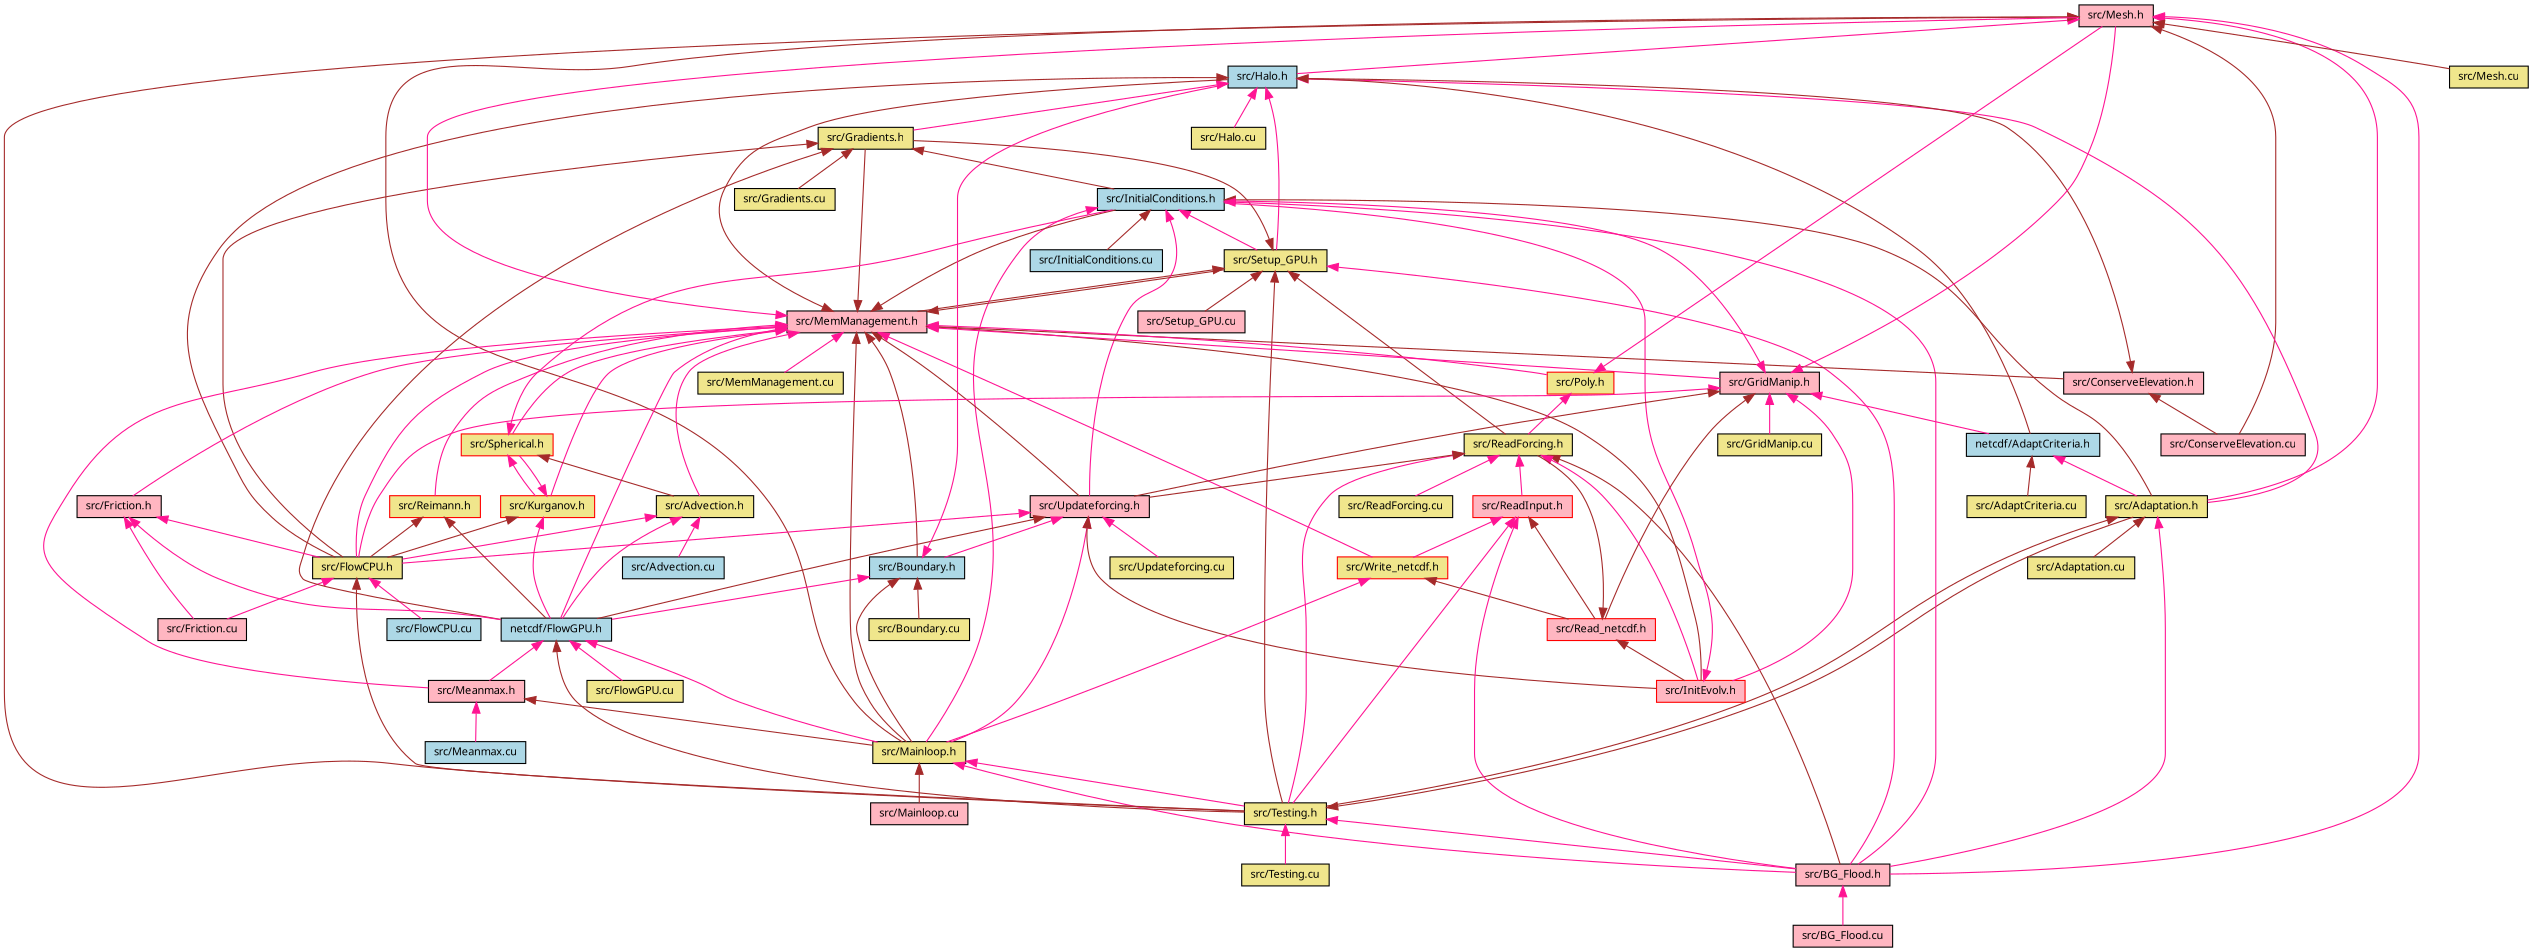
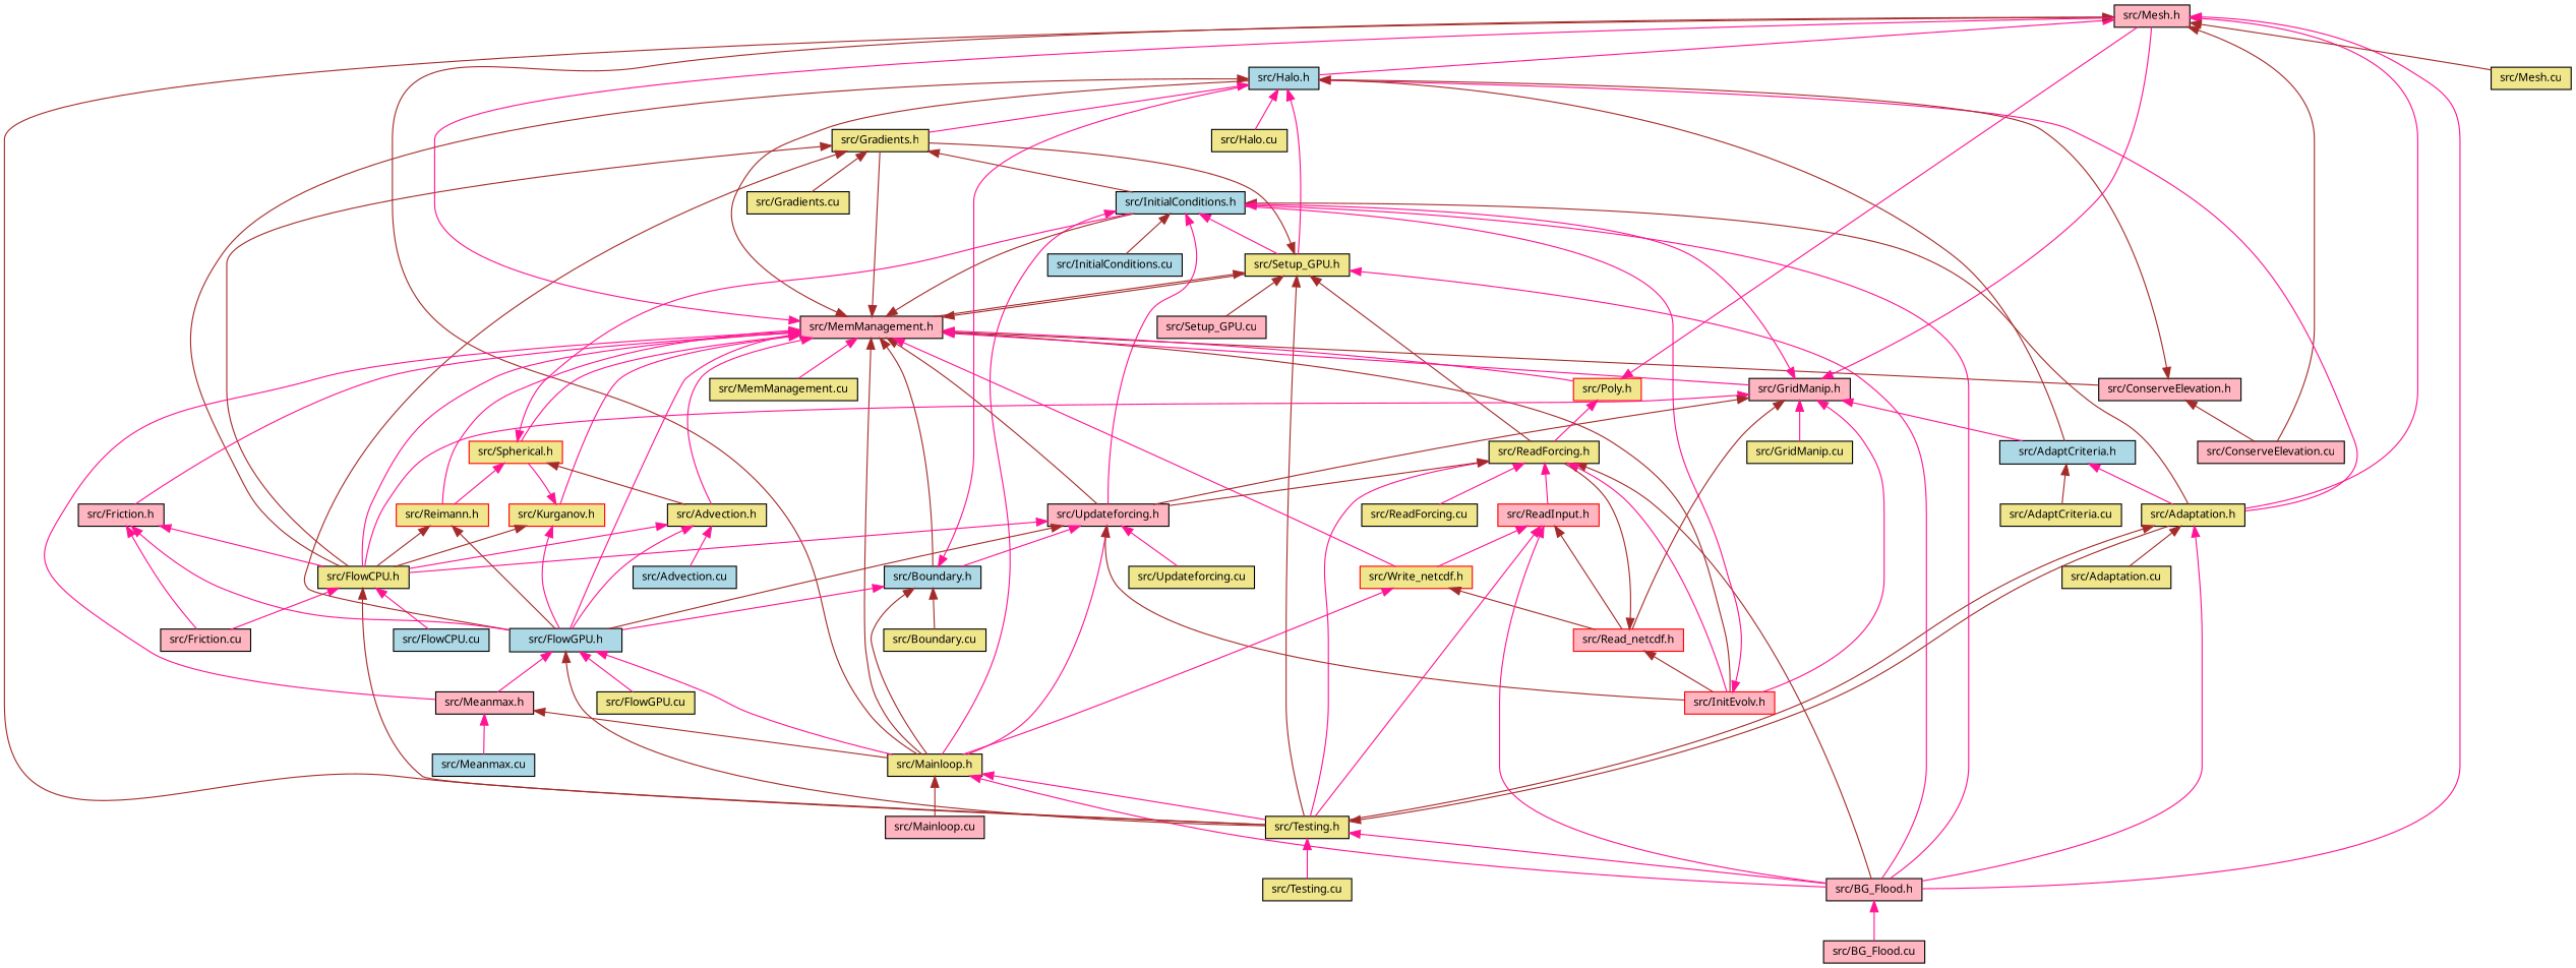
  digraph {
    fontname="Noto Sans"
    node [color=black fillcolor=khaki fontname="Noto Sans" fontsize=10 shape=record style=filled]
    edge [color=deeppink dir=back fontname="Noto Sans" fontsize=10 labelfontname=Helvetica labelfontsize=10 style=solid]
    n1 [fillcolor=lightpink fontcolor=black height=0.2 label="src/Mesh.h" width=0.4]
    n2 [height=0.2 label="src/Adaptation.h" width=0.4]
    n3 [fillcolor=lightpink height=0.2 label="src/BG_Flood.h" width=0.4]
    n4 [height=0.2 label="src/Testing.h" width=0.4]
    n5 [fillcolor=lightblue height=0.2 label="src/Halo.h" width=0.4]
    n6 [height=0.2 label="src/Mainloop.h" width=0.4]
    n7 [height=0.2 label="src/Mesh.cu" width=0.4]
    n8 [fillcolor=lightpink height=0.2 label="src/ConserveElevation.cu" width=0.4]
    n9 [height=0.2 label="src/Adaptation.cu" width=0.4]
    n10 [fillcolor=lightpink height=0.2 label="src/BG_Flood.cu" width=0.4]
    n11 [height=0.2 label="src/Testing.cu" width=0.4]
-   n12 [fillcolor=lightblue height=0.2 label="netcdf/AdaptCriteria.h" width=0.4]
+   n12 [fillcolor=lightblue height=0.2 label="src/AdaptCriteria.h" width=0.4]
    n13 [height=0.2 label="src/AdaptCriteria.cu" width=0.4]
    n14 [height=0.2 label="src/FlowCPU.h" width=0.4]
    n15 [height=0.2 label="src/Gradients.h" width=0.4]
    n16 [height=0.2 label="src/Setup_GPU.h" width=0.4]
    n17 [height=0.2 label="src/Halo.cu" width=0.4]
    n18 [fillcolor=lightpink height=0.2 label="src/Mainloop.cu" width=0.4]
    n19 [fillcolor=lightblue height=0.2 label="src/FlowCPU.cu" width=0.4]
    n20 [fillcolor=lightpink height=0.2 label="src/Friction.cu" width=0.4]
-   n21 [fillcolor=lightblue height=0.2 label="netcdf/FlowGPU.h" width=0.4]
+   n21 [fillcolor=lightblue height=0.2 label="src/FlowGPU.h" width=0.4]
    n22 [height=0.2 label="src/Gradients.cu" width=0.4]
    n23 [fillcolor=lightblue height=0.2 label="src/InitialConditions.h" width=0.4]
    n24 [fillcolor=lightpink height=0.2 label="src/MemManagement.h" width=0.4]
    n25 [height=0.2 label="src/ReadForcing.h" width=0.4]
    n26 [fillcolor=lightpink height=0.2 label="src/Setup_GPU.cu" width=0.4]
    n27 [height=0.2 label="src/FlowGPU.cu" width=0.4]
    n28 [fillcolor=lightpink height=0.2 label="src/Meanmax.h" width=0.4]
    n29 [fillcolor=lightblue height=0.2 label="src/InitialConditions.cu" width=0.4]
    n30 [fillcolor=lightpink height=0.2 label="src/Updateforcing.h" width=0.4]
    n31 [fillcolor=lightblue height=0.2 label="src/Meanmax.cu" width=0.4]
    n32 [fillcolor=lightblue height=0.2 label="src/Boundary.h" width=0.4]
    n33 [color=red fillcolor=lightpink height=0.2 label="src/InitEvolv.h" width=0.4]
    n34 [height=0.2 label="src/Updateforcing.cu" width=0.4]
    n35 [height=0.2 label="src/Advection.h" width=0.4]
    n36 [fillcolor=lightpink height=0.2 label="src/ConserveElevation.h" width=0.4]
    n37 [fillcolor=lightpink height=0.2 label="src/Friction.h" width=0.4]
    n38 [fillcolor=lightpink height=0.2 label="src/GridManip.h" width=0.4]
    n39 [color=red height=0.2 label="src/Write_netcdf.h" width=0.4]
    n40 [color=red height=0.2 label="src/Kurganov.h" width=0.4]
    n41 [color=red height=0.2 label="src/Spherical.h" width=0.4]
    n42 [height=0.2 label="src/MemManagement.cu" width=0.4]
    n43 [color=red height=0.2 label="src/Poly.h" width=0.4]
    n44 [color=red height=0.2 label="src/Reimann.h" width=0.4]
    n45 [height=0.2 label="src/ReadForcing.cu" width=0.4]
    n46 [color=red fillcolor=lightpink height=0.2 label="src/ReadInput.h" width=0.4]
    n47 [fillcolor=lightblue height=0.2 label="src/Advection.cu" width=0.4]
    n48 [height=0.2 label="src/Boundary.cu" width=0.4]
    n49 [height=0.2 label="src/GridManip.cu" width=0.4]
    n50 [color=red fillcolor=lightpink height=0.2 label="src/Read_netcdf.h" width=0.4]
    n1 -> n2
    n1 -> n3
    n1 -> n4 [color=brown]
    n1 -> n5
    n1 -> n6 [color=brown]
    n1 -> n7 [color=brown]
    n1 -> n8 [color=brown]
    n2 -> n3
    n2 -> n4 [color=brown]
    n2 -> n9 [color=brown]
    n3 -> n10
    n4 -> n2 [color=brown]
    n4 -> n3
    n4 -> n11
    n5 -> n2
    n5 -> n12 [color=brown]
    n5 -> n14 [color=brown]
    n5 -> n15
    n5 -> n16
    n5 -> n17
    n6 -> n3
    n6 -> n4
    n6 -> n18 [color=brown]
    n12 -> n2
    n12 -> n13 [color=brown]
    n14 -> n4 [color=brown]
    n14 -> n19
    n14 -> n20
    n15 -> n14 [color=brown]
    n15 -> n21 [color=brown]
    n15 -> n22 [color=brown]
    n15 -> n23 [color=brown]
    n16 -> n3
    n16 -> n4 [color=brown]
    n16 -> n15 [color=brown]
    n16 -> n24 [color=brown]
    n16 -> n25 [color=brown]
    n16 -> n26 [color=brown]
    n21 -> n4 [color=brown]
    n21 -> n6
    n21 -> n27
    n21 -> n28
    n23 -> n2 [color=brown]
    n23 -> n3
    n23 -> n6
    n23 -> n16
    n23 -> n29 [color=brown]
    n23 -> n30
    n24 -> n1
    n24 -> n5 [color=brown]
    n24 -> n6 [color=brown]
    n24 -> n14
    n24 -> n15 [color=brown]
    n24 -> n16 [color=brown]
    n24 -> n21
    n24 -> n23 [color=brown]
    n24 -> n28
    n24 -> n30 [color=brown]
    n24 -> n32 [color=brown]
    n24 -> n33 [color=brown]
    n24 -> n35
    n24 -> n36 [color=brown]
    n24 -> n37
    n24 -> n38
    n24 -> n39
    n24 -> n40
    n24 -> n41
    n24 -> n42
    n24 -> n43
    n24 -> n44
    n25 -> n3 [color=brown]
    n25 -> n4
    n25 -> n30 [color=brown]
    n25 -> n33
    n25 -> n45
    n25 -> n46
    n28 -> n6 [color=brown]
    n28 -> n31
    n30 -> n6
    n30 -> n14
    n30 -> n21 [color=brown]
    n30 -> n32
    n30 -> n33 [color=brown]
    n30 -> n34
    n32 -> n5
    n32 -> n6 [color=brown]
    n32 -> n21
    n32 -> n48 [color=brown]
    n33 -> n23
    n35 -> n14
    n35 -> n21
    n35 -> n47
    n36 -> n5 [color=brown]
    n36 -> n8 [color=brown]
    n37 -> n14
    n37 -> n20
    n37 -> n21
    n38 -> n1
    n38 -> n12
    n38 -> n14
    n38 -> n23
    n38 -> n30 [color=brown]
    n38 -> n33
    n38 -> n49
    n38 -> n50 [color=brown]
    n39 -> n6
    n39 -> n50 [color=brown]
    n40 -> n14 [color=brown]
    n40 -> n21
    n40 -> n41
    n41 -> n23
    n41 -> n35 [color=brown]
-   n41 -> n40
+   n41 -> n44
    n43 -> n1
    n43 -> n25
    n44 -> n14 [color=brown]
    n44 -> n21 [color=brown]
    n46 -> n3
    n46 -> n4
    n46 -> n39
    n46 -> n50 [color=brown]
    n50 -> n25 [color=brown]
    n50 -> n33 [color=brown]
  }
